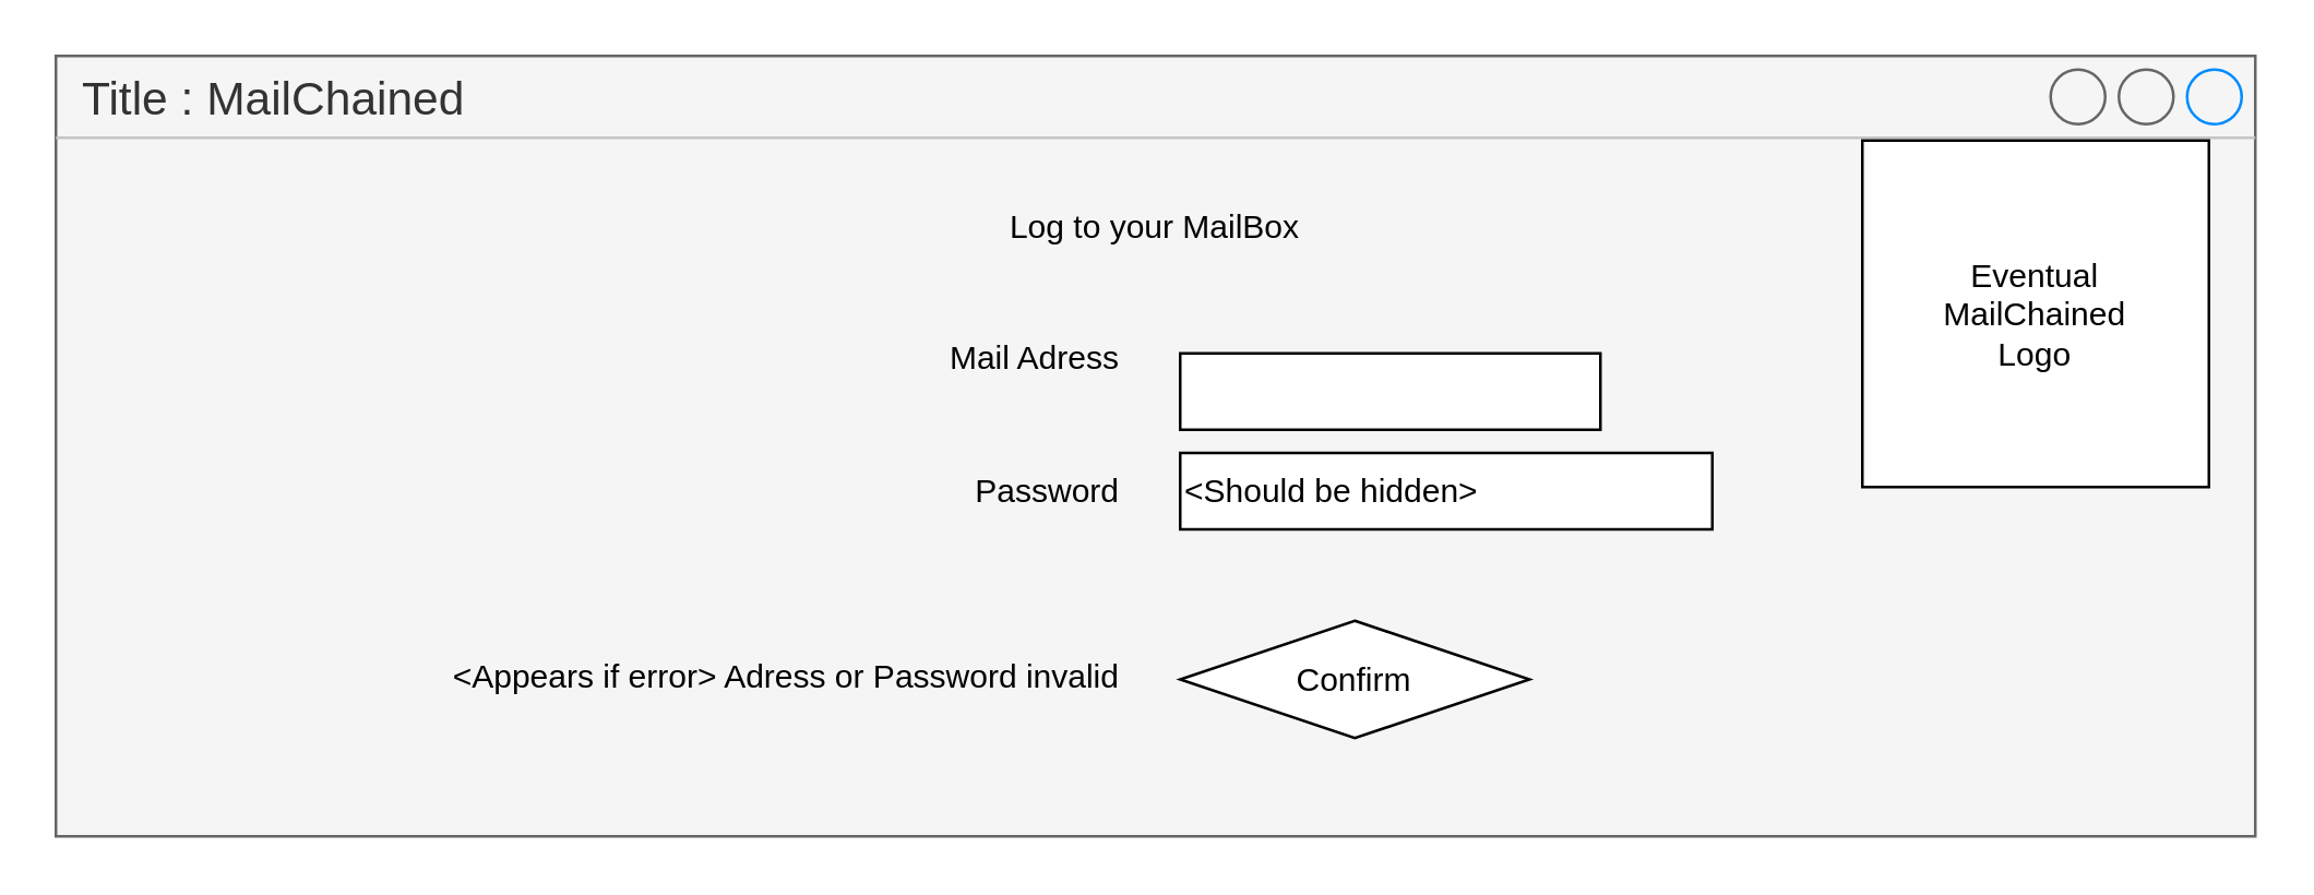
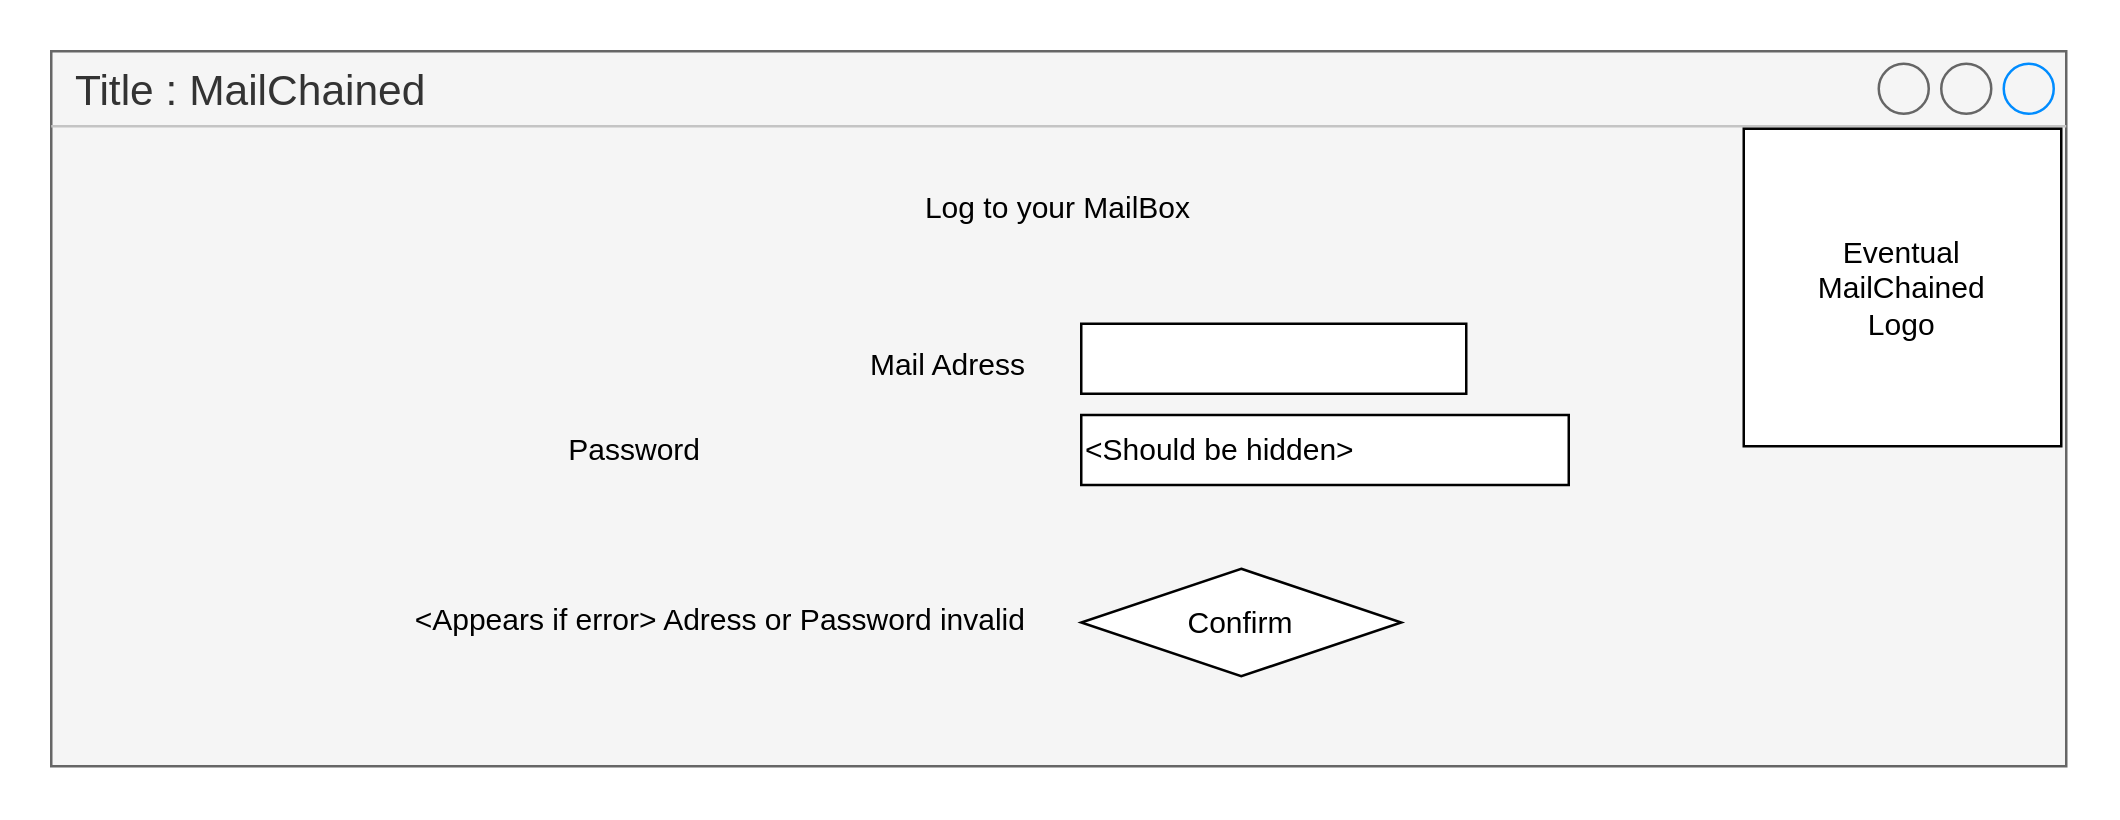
  <mxCell id="0" />
  <mxCell id="1" parent="0" />
  <mxCell id="2" value="Title : MailChained" style="strokeWidth=1;shadow=0;dashed=0;align=center;html=1;shape=mxgraph.mockup.containers.window;align=left;verticalAlign=top;spacingLeft=8;strokeColor2=#008cff;strokeColor3=#c4c4c4;fontColor=#333333;mainText=;fontSize=17;labelBackgroundColor=none;fillColor=#f5f5f5;strokeColor=#666666;" parent="1" vertex="1"><mxGeometry x="20" y="20" width="806" height="286" as="geometry" /></mxCell>
  <mxCell id="3" value="Log to your MailBox" style="text;html=1;strokeColor=none;fillColor=none;align=center;verticalAlign=middle;whiteSpace=wrap;rounded=0;" parent="1" vertex="1"><mxGeometry x="244" y="73" width="358" height="20" as="geometry" /></mxCell>
- <mxCell id="4" value="Eventual&lt;br&gt;MailChained&lt;br&gt;Logo" style="whiteSpace=wrap;html=1;aspect=fixed;" parent="1" vertex="1"><mxGeometry x="682" y="51" width="127" height="127" as="geometry" /></mxCell>
- <mxCell id="5" value="Mail Adress" style="text;html=1;strokeColor=none;fillColor=none;align=right;verticalAlign=middle;whiteSpace=wrap;rounded=0;" vertex="1" parent="1"><mxGeometry x="178" y="119" width="234" height="23" as="geometry" /></mxCell>
+ <mxCell id="4" value="Eventual&lt;br&gt;MailChained&lt;br&gt;Logo" style="whiteSpace=wrap;html=1;aspect=fixed;" parent="1" vertex="1"><mxGeometry x="697" y="51" width="127" height="127" as="geometry" /></mxCell>
+ <mxCell id="5" value="Mail Adress" style="text;html=1;strokeColor=none;fillColor=none;align=right;verticalAlign=middle;whiteSpace=wrap;rounded=0;" vertex="1" parent="1"><mxGeometry x="178" y="134" width="234" height="23" as="geometry" /></mxCell>
  <mxCell id="6" value="" style="rounded=0;whiteSpace=wrap;html=1;align=left;" vertex="1" parent="1"><mxGeometry x="432" y="129" width="154" height="28" as="geometry" /></mxCell>
- <mxCell id="7" value="Password" style="text;html=1;strokeColor=none;fillColor=none;align=right;verticalAlign=middle;whiteSpace=wrap;rounded=0;" vertex="1" parent="1"><mxGeometry x="178" y="168" width="234" height="23" as="geometry" /></mxCell>
+ <mxCell id="7" value="Password" style="text;html=1;strokeColor=none;fillColor=none;align=right;verticalAlign=middle;whiteSpace=wrap;rounded=0;" vertex="1" parent="1"><mxGeometry x="48" y="168" width="234" height="23" as="geometry" /></mxCell>
  <mxCell id="8" value="&amp;lt;Should be hidden&amp;gt;" style="rounded=0;whiteSpace=wrap;html=1;align=left;" vertex="1" parent="1"><mxGeometry x="432" y="165.5" width="195" height="28" as="geometry" /></mxCell>
  <mxCell id="9" value="Confirm" style="rhombus;whiteSpace=wrap;html=1;align=center;" vertex="1" parent="1"><mxGeometry x="432" y="227" width="128" height="43" as="geometry" /></mxCell>
  <mxCell id="10" value="&amp;lt;Appears if error&amp;gt; Adress or Password invalid" style="text;html=1;strokeColor=none;fillColor=none;align=right;verticalAlign=middle;whiteSpace=wrap;rounded=0;" vertex="1" parent="1"><mxGeometry x="158" y="236" width="254" height="23" as="geometry" /></mxCell>
